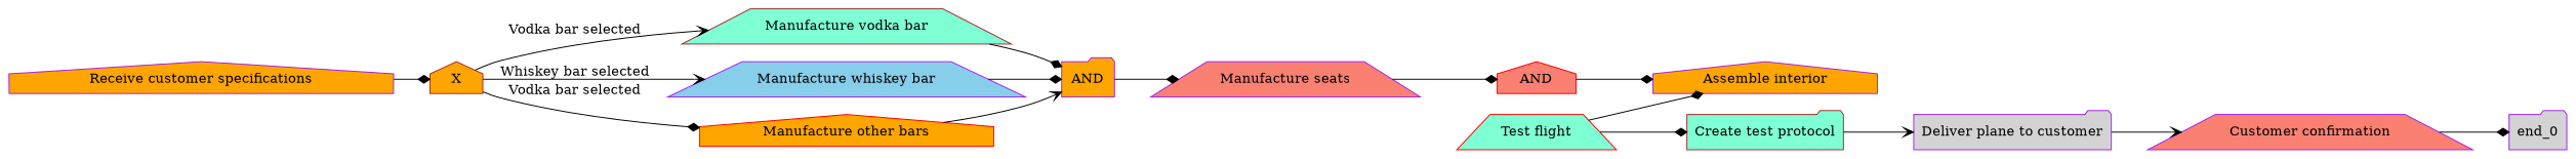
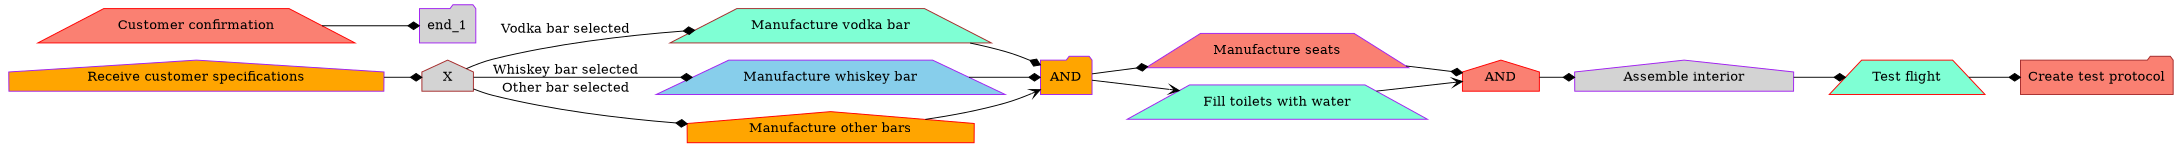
  digraph {
    rankdir=LR
    node [color=purple fillcolor=orange shape=trapezium style=filled]
    edge [arrowhead=diamond]
    "Receive customer specifications" [shape=house]
-   n2 [color=brown label=X shape=house]
+   n2 [color=brown fillcolor=lightgrey label=X shape=house]
    "Manufacture vodka bar" [color=brown fillcolor=aquamarine]
    "Manufacture whiskey bar" [fillcolor=skyblue]
    "Manufacture other bars" [color=red shape=house]
    n6 [label=AND shape=folder]
    "Manufacture seats" [fillcolor=salmon]
+   "Fill toilets with water" [fillcolor=aquamarine]
    n9 [color=red fillcolor=salmon label=AND shape=house]
-   "Assemble interior" [shape=house]
+   "Assemble interior" [fillcolor=lightgrey shape=house]
    "Test flight" [color=red fillcolor=aquamarine]
-   "Create test protocol" [color=brown fillcolor=aquamarine shape=folder]
-   "Deliver plane to customer" [fillcolor=lightgrey shape=folder]
-   "Customer confirmation" [fillcolor=salmon]
-   end_1 [fillcolor=lightgrey shape=folder label=end_0]
+   "Create test protocol" [color=brown fillcolor=salmon shape=folder]
+   "Customer confirmation" [color=red fillcolor=salmon]
+   end_1 [fillcolor=lightgrey shape=folder]
    "Receive customer specifications" -> n2
-   n2 -> "Manufacture vodka bar" [arrowhead=vee label="Vodka bar selected"]
-   n2 -> "Manufacture whiskey bar" [arrowhead=vee label="Whiskey bar selected"]
-   n2 -> "Manufacture other bars" [label="Vodka bar selected"]
+   n2 -> "Manufacture vodka bar" [label="Vodka bar selected"]
+   n2 -> "Manufacture whiskey bar" [label="Whiskey bar selected"]
+   n2 -> "Manufacture other bars" [label="Other bar selected"]
    "Manufacture vodka bar" -> n6
    "Manufacture whiskey bar" -> n6
    "Manufacture other bars" -> n6 [arrowhead=vee]
    n6 -> "Manufacture seats"
+   n6 -> "Fill toilets with water" [arrowhead=vee]
    "Manufacture seats" -> n9
+   "Fill toilets with water" -> n9 [arrowhead=vee]
    n9 -> "Assemble interior"
-   "Test flight" -> "Assemble interior"
+   "Assemble interior" -> "Test flight"
    "Test flight" -> "Create test protocol"
-   "Create test protocol" -> "Deliver plane to customer" [arrowhead=vee]
-   "Deliver plane to customer" -> "Customer confirmation" [arrowhead=vee]
    "Customer confirmation" -> end_1
  }
